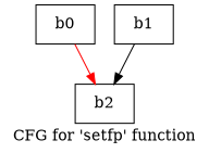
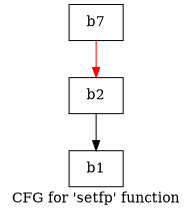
  digraph {
    label="CFG for 'setfp' function"
    node [shape=record]
-   n1 [label=b0]
+   n1 [label=b7]
    n2 [label=b2]
    n3 [label=b1]
    n1 -> n2 [color=red]
-   n3 -> n2
+   n2 -> n3
  }
